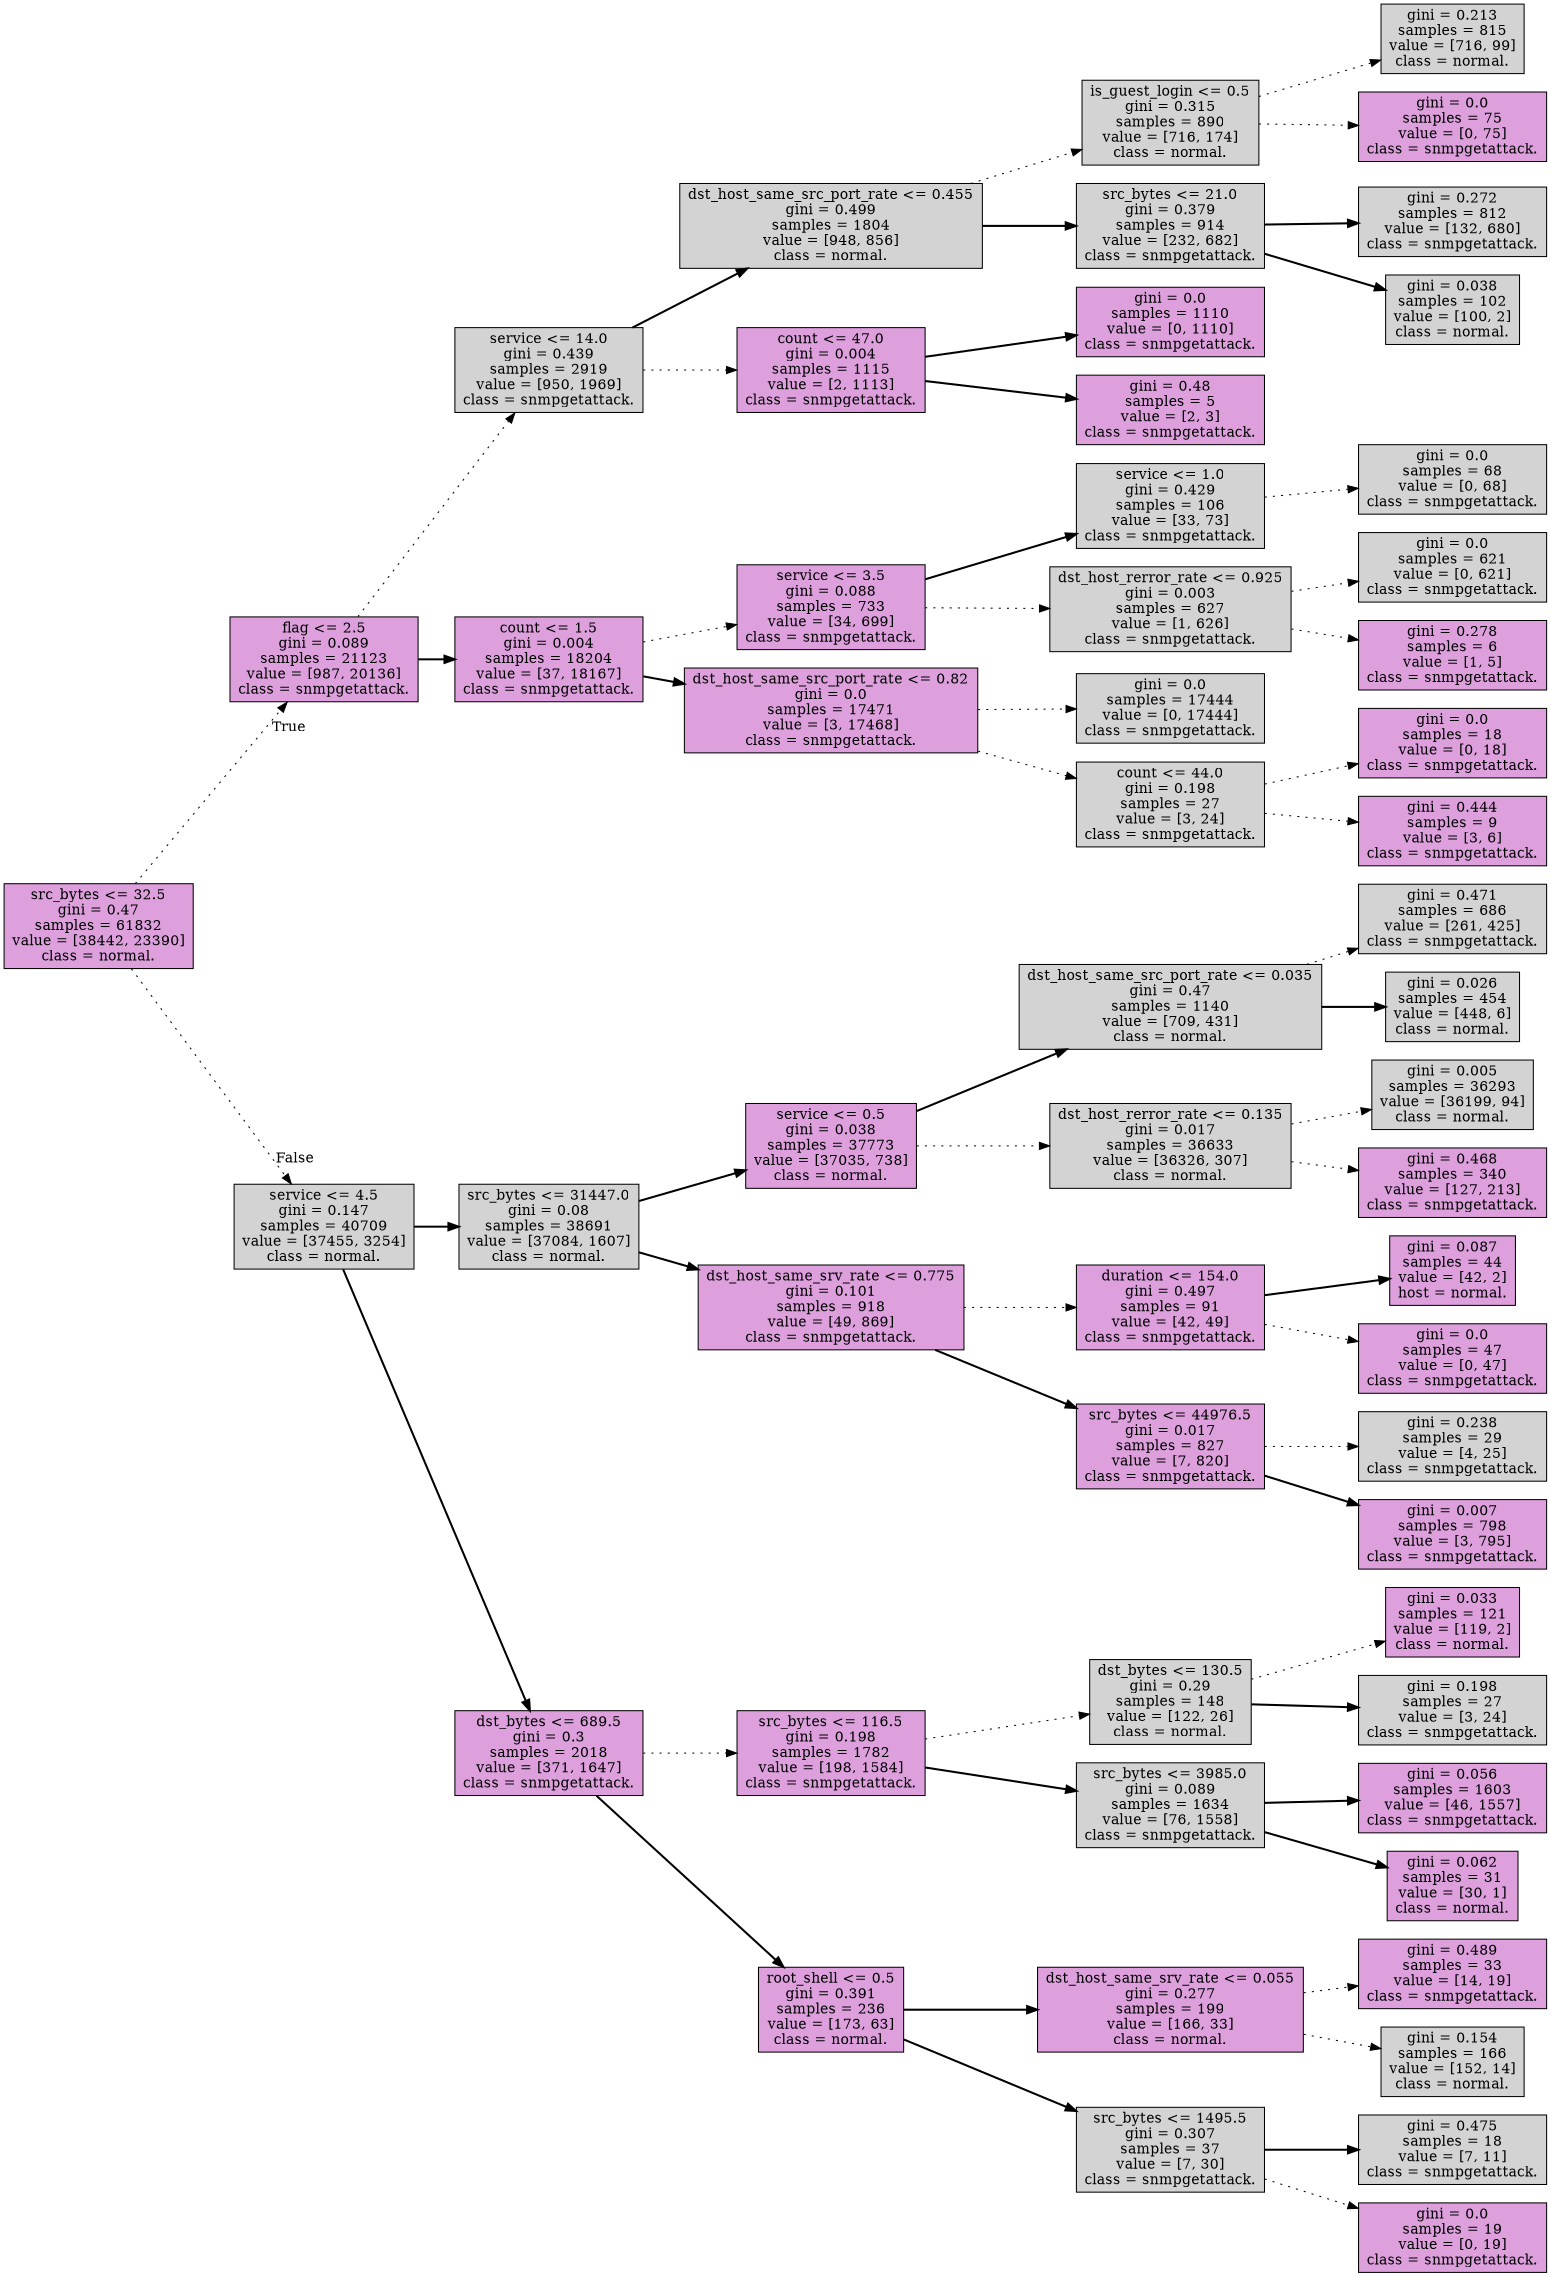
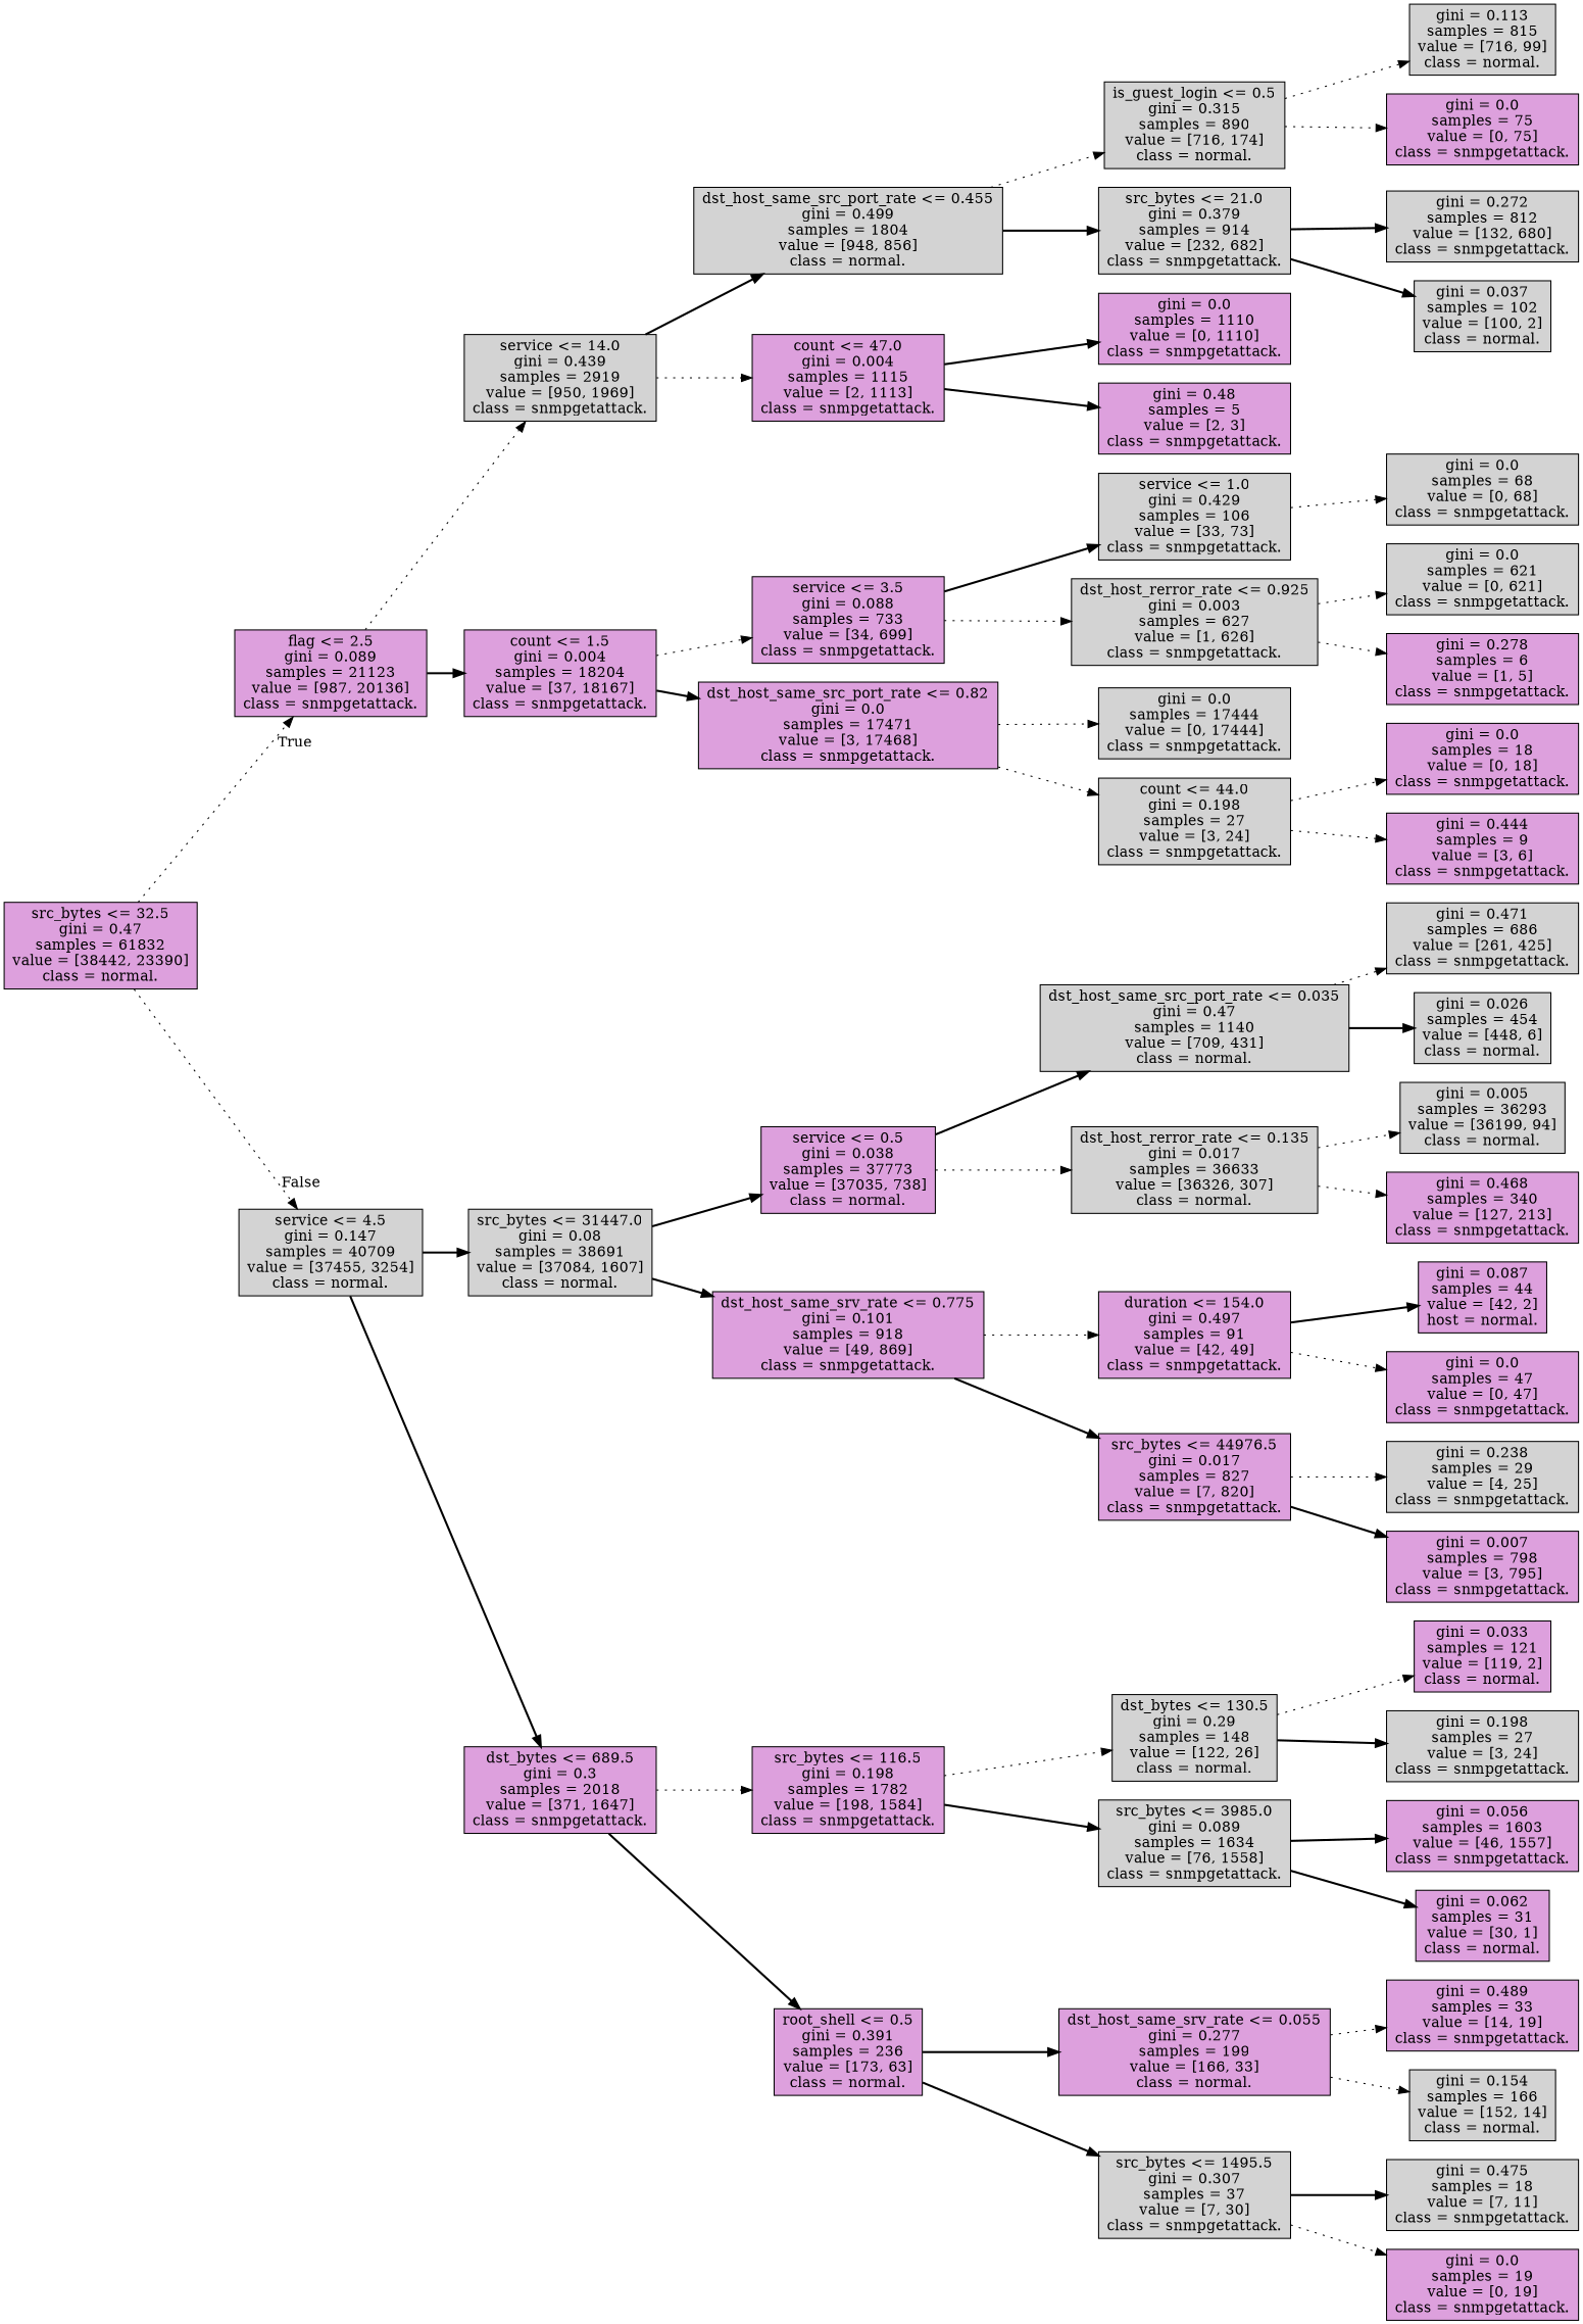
  digraph {
    rankdir=LR
    node [color=black fillcolor=plum shape=box style=filled]
    edge [style=dotted]
    n1 [label="src_bytes <= 32.5\ngini = 0.47\nsamples = 61832\nvalue = [38442, 23390]\nclass = normal."]
    n2 [label="flag <= 2.5\ngini = 0.089\nsamples = 21123\nvalue = [987, 20136]\nclass = snmpgetattack."]
    n3 [fillcolor=lightgrey label="service <= 4.5\ngini = 0.147\nsamples = 40709\nvalue = [37455, 3254]\nclass = normal."]
    n4 [fillcolor=lightgrey label="service <= 14.0\ngini = 0.439\nsamples = 2919\nvalue = [950, 1969]\nclass = snmpgetattack."]
    n5 [label="count <= 1.5\ngini = 0.004\nsamples = 18204\nvalue = [37, 18167]\nclass = snmpgetattack."]
    n6 [fillcolor=lightgrey label="src_bytes <= 31447.0\ngini = 0.08\nsamples = 38691\nvalue = [37084, 1607]\nclass = normal."]
    n7 [label="dst_bytes <= 689.5\ngini = 0.3\nsamples = 2018\nvalue = [371, 1647]\nclass = snmpgetattack."]
    n8 [fillcolor=lightgrey label="dst_host_same_src_port_rate <= 0.455\ngini = 0.499\nsamples = 1804\nvalue = [948, 856]\nclass = normal."]
    n9 [label="count <= 47.0\ngini = 0.004\nsamples = 1115\nvalue = [2, 1113]\nclass = snmpgetattack."]
    n10 [label="service <= 3.5\ngini = 0.088\nsamples = 733\nvalue = [34, 699]\nclass = snmpgetattack."]
    n11 [label="dst_host_same_src_port_rate <= 0.82\ngini = 0.0\nsamples = 17471\nvalue = [3, 17468]\nclass = snmpgetattack."]
    n12 [fillcolor=lightgrey label="is_guest_login <= 0.5\ngini = 0.315\nsamples = 890\nvalue = [716, 174]\nclass = normal."]
    n13 [fillcolor=lightgrey label="src_bytes <= 21.0\ngini = 0.379\nsamples = 914\nvalue = [232, 682]\nclass = snmpgetattack."]
    n14 [label="gini = 0.0\nsamples = 1110\nvalue = [0, 1110]\nclass = snmpgetattack."]
    n15 [label="gini = 0.48\nsamples = 5\nvalue = [2, 3]\nclass = snmpgetattack."]
-   n16 [fillcolor=lightgrey label="gini = 0.213\nsamples = 815\nvalue = [716, 99]\nclass = normal."]
+   n16 [fillcolor=lightgrey label="gini = 0.113\nsamples = 815\nvalue = [716, 99]\nclass = normal."]
    n17 [label="gini = 0.0\nsamples = 75\nvalue = [0, 75]\nclass = snmpgetattack."]
    n18 [fillcolor=lightgrey label="gini = 0.272\nsamples = 812\nvalue = [132, 680]\nclass = snmpgetattack."]
-   n19 [fillcolor=lightgrey label="gini = 0.038\nsamples = 102\nvalue = [100, 2]\nclass = normal."]
+   n19 [fillcolor=lightgrey label="gini = 0.037\nsamples = 102\nvalue = [100, 2]\nclass = normal."]
    n20 [fillcolor=lightgrey label="service <= 1.0\ngini = 0.429\nsamples = 106\nvalue = [33, 73]\nclass = snmpgetattack."]
    n21 [fillcolor=lightgrey label="dst_host_rerror_rate <= 0.925\ngini = 0.003\nsamples = 627\nvalue = [1, 626]\nclass = snmpgetattack."]
    n22 [fillcolor=lightgrey label="gini = 0.0\nsamples = 17444\nvalue = [0, 17444]\nclass = snmpgetattack."]
    n23 [fillcolor=lightgrey label="count <= 44.0\ngini = 0.198\nsamples = 27\nvalue = [3, 24]\nclass = snmpgetattack."]
    n24 [fillcolor=lightgrey label="gini = 0.0\nsamples = 68\nvalue = [0, 68]\nclass = snmpgetattack."]
    n25 [fillcolor=lightgrey label="gini = 0.0\nsamples = 621\nvalue = [0, 621]\nclass = snmpgetattack."]
    n26 [label="gini = 0.278\nsamples = 6\nvalue = [1, 5]\nclass = snmpgetattack."]
    n27 [label="gini = 0.0\nsamples = 18\nvalue = [0, 18]\nclass = snmpgetattack."]
    n28 [label="gini = 0.444\nsamples = 9\nvalue = [3, 6]\nclass = snmpgetattack."]
    n29 [label="service <= 0.5\ngini = 0.038\nsamples = 37773\nvalue = [37035, 738]\nclass = normal."]
    n30 [label="dst_host_same_srv_rate <= 0.775\ngini = 0.101\nsamples = 918\nvalue = [49, 869]\nclass = snmpgetattack."]
    n31 [label="src_bytes <= 116.5\ngini = 0.198\nsamples = 1782\nvalue = [198, 1584]\nclass = snmpgetattack."]
    n32 [label="root_shell <= 0.5\ngini = 0.391\nsamples = 236\nvalue = [173, 63]\nclass = normal."]
    n33 [fillcolor=lightgrey label="dst_host_same_src_port_rate <= 0.035\ngini = 0.47\nsamples = 1140\nvalue = [709, 431]\nclass = normal."]
    n34 [fillcolor=lightgrey label="dst_host_rerror_rate <= 0.135\ngini = 0.017\nsamples = 36633\nvalue = [36326, 307]\nclass = normal."]
    n35 [label="duration <= 154.0\ngini = 0.497\nsamples = 91\nvalue = [42, 49]\nclass = snmpgetattack."]
    n36 [label="src_bytes <= 44976.5\ngini = 0.017\nsamples = 827\nvalue = [7, 820]\nclass = snmpgetattack."]
    n37 [fillcolor=lightgrey label="gini = 0.471\nsamples = 686\nvalue = [261, 425]\nclass = snmpgetattack."]
    n38 [fillcolor=lightgrey label="gini = 0.026\nsamples = 454\nvalue = [448, 6]\nclass = normal."]
    n39 [fillcolor=lightgrey label="gini = 0.005\nsamples = 36293\nvalue = [36199, 94]\nclass = normal."]
    n40 [label="gini = 0.468\nsamples = 340\nvalue = [127, 213]\nclass = snmpgetattack."]
    n41 [label="gini = 0.087\nsamples = 44\nvalue = [42, 2]\nhost = normal."]
    n42 [label="gini = 0.0\nsamples = 47\nvalue = [0, 47]\nclass = snmpgetattack."]
    n43 [fillcolor=lightgrey label="gini = 0.238\nsamples = 29\nvalue = [4, 25]\nclass = snmpgetattack."]
    n44 [label="gini = 0.007\nsamples = 798\nvalue = [3, 795]\nclass = snmpgetattack."]
    n45 [fillcolor=lightgrey label="dst_bytes <= 130.5\ngini = 0.29\nsamples = 148\nvalue = [122, 26]\nclass = normal."]
    n46 [fillcolor=lightgrey label="src_bytes <= 3985.0\ngini = 0.089\nsamples = 1634\nvalue = [76, 1558]\nclass = snmpgetattack."]
    n47 [label="dst_host_same_srv_rate <= 0.055\ngini = 0.277\nsamples = 199\nvalue = [166, 33]\nclass = normal."]
    n48 [fillcolor=lightgrey label="src_bytes <= 1495.5\ngini = 0.307\nsamples = 37\nvalue = [7, 30]\nclass = snmpgetattack."]
    n49 [label="gini = 0.033\nsamples = 121\nvalue = [119, 2]\nclass = normal."]
    n50 [fillcolor=lightgrey label="gini = 0.198\nsamples = 27\nvalue = [3, 24]\nclass = snmpgetattack."]
    n51 [label="gini = 0.056\nsamples = 1603\nvalue = [46, 1557]\nclass = snmpgetattack."]
    n52 [label="gini = 0.062\nsamples = 31\nvalue = [30, 1]\nclass = normal."]
    n53 [label="gini = 0.489\nsamples = 33\nvalue = [14, 19]\nclass = snmpgetattack."]
    n54 [fillcolor=lightgrey label="gini = 0.154\nsamples = 166\nvalue = [152, 14]\nclass = normal."]
    n55 [fillcolor=lightgrey label="gini = 0.475\nsamples = 18\nvalue = [7, 11]\nclass = snmpgetattack."]
    n56 [label="gini = 0.0\nsamples = 19\nvalue = [0, 19]\nclass = snmpgetattack."]
    n1 -> n2 [headlabel=True labelangle=45 labeldistance=2.5]
    n1 -> n3 [headlabel=False labelangle=-45 labeldistance=2.5]
    n2 -> n4
    n2 -> n5 [style=bold]
    n3 -> n6 [style=bold]
    n3 -> n7 [style=bold]
    n4 -> n8 [style=bold]
    n4 -> n9
    n5 -> n10
    n5 -> n11 [style=bold]
    n6 -> n29 [style=bold]
    n6 -> n30 [style=bold]
    n7 -> n31
    n7 -> n32 [style=bold]
    n8 -> n12
    n8 -> n13 [style=bold]
    n9 -> n14 [style=bold]
    n9 -> n15 [style=bold]
    n10 -> n20 [style=bold]
    n10 -> n21
    n11 -> n22
    n11 -> n23
    n12 -> n16
    n12 -> n17
    n13 -> n18 [style=bold]
    n13 -> n19 [style=bold]
    n20 -> n24
    n21 -> n25
    n21 -> n26
    n23 -> n27
    n23 -> n28
    n29 -> n33 [style=bold]
    n29 -> n34
    n30 -> n35
    n30 -> n36 [style=bold]
    n31 -> n45
    n31 -> n46 [style=bold]
    n32 -> n47 [style=bold]
    n32 -> n48 [style=bold]
    n33 -> n37
    n33 -> n38 [style=bold]
    n34 -> n39
    n34 -> n40
    n35 -> n41 [style=bold]
    n35 -> n42
    n36 -> n43
    n36 -> n44 [style=bold]
    n45 -> n49
    n45 -> n50 [style=bold]
    n46 -> n51 [style=bold]
    n46 -> n52 [style=bold]
    n47 -> n53
    n47 -> n54
    n48 -> n55 [style=bold]
    n48 -> n56
  }
